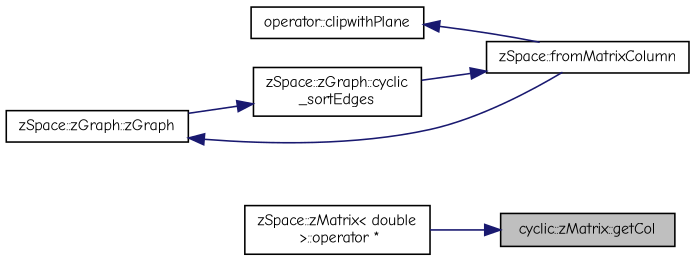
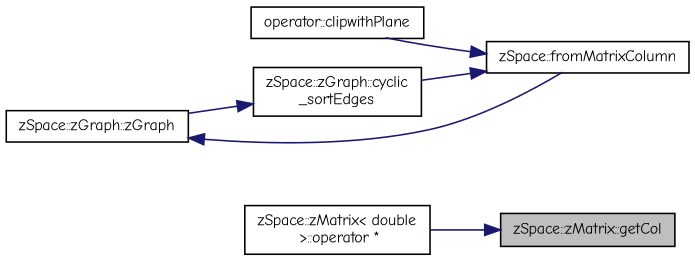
  digraph {
    fontname="Comic Neue"
    rankdir=RL
    node [color=black fillcolor=white fontname="Comic Neue" fontsize=10 shape=record style=filled]
    edge [color=midnightblue dir=back fontname="Comic Neue" fontsize=10 labelfontname=Helvetica labelfontsize=10 style=solid]
-   n1 [fillcolor=grey75 fontcolor=black height=0.2 label="cyclic::zMatrix::getCol" width=0.4]
+   n1 [fillcolor=grey75 fontcolor=black height=0.2 label="zSpace::zMatrix::getCol" width=0.4]
    n2 [height=0.2 label="zSpace::zMatrix\< double\l \>::operator *" width=0.4]
    n3 [height=0.2 label="zSpace::fromMatrixColumn" width=0.4]
    n4 [height=0.2 label="operator::clipwithPlane" width=0.4]
    n5 [height=0.2 label="zSpace::zGraph::cyclic\l_sortEdges" width=0.4]
    n6 [height=0.2 label="zSpace::zGraph::zGraph" width=0.4]
    n1 -> n2
-   n4 -> n3
+   n3 -> n4
    n3 -> n5
    n5 -> n6
    n6 -> n3
  }
